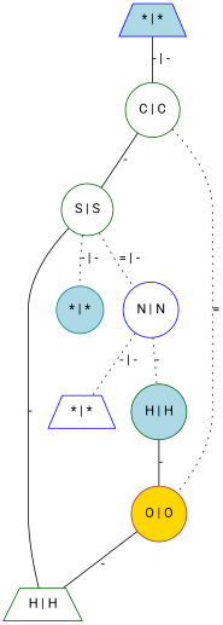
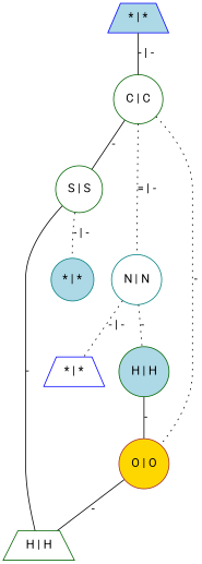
  graph {
    fontname=Roboto
    node [color=darkgreen fillcolor=white fontname=Roboto shape=circle style=filled]
    edge [fontname=Roboto style=solid]
    n1 [color=blue fillcolor=lightblue label="* | *" shape=trapezium]
    n2 [label="C | C"]
    n3 [label="S | S"]
-   n4 [color=blue label="N | N"]
+   n4 [color=teal label="N | N"]
    n5 [color=brown fillcolor=gold label="O | O"]
    n6 [color=teal fillcolor=lightblue label="* | *"]
    n7 [label="H | H" shape=trapezium]
    n8 [color=blue label="* | *" shape=trapezium]
    n9 [fillcolor=lightblue label="H | H"]
    n1 -- n2 [label="- | -"]
    n2 -- n3 [label="-"]
-   n3 -- n4 [label="= | -" style=dotted]
-   n2 -- n5 [label="=" style=dotted]
+   n2 -- n4 [label="= | -" style=dotted]
+   n2 -- n5 [label="-" style=dotted]
    n3 -- n6 [label="- | -" style=dotted]
    n3 -- n7 [label="-"]
    n4 -- n8 [label="- | -" style=dotted]
    n4 -- n9 [label="-" style=dotted]
    n5 -- n7 [label="-"]
    n9 -- n5 [label="-"]
  }
